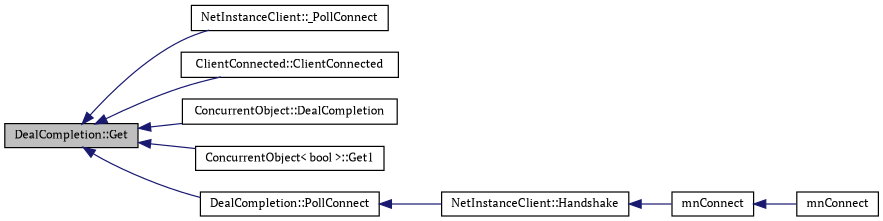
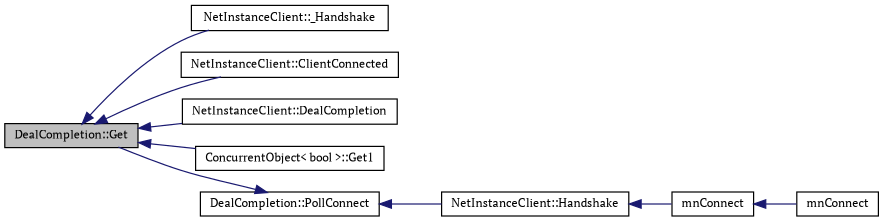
  digraph {
    fontname="PT Serif"
    rankdir=LR
    node [color=black fillcolor=white fontname="PT Serif" fontsize=10 shape=record style=filled]
    edge [color=midnightblue dir=back fontname="PT Serif" fontsize=10 labelfontname=FreeSans labelfontsize=10 style=solid]
    n1 [fillcolor=grey75 fontcolor=black height=0.2 label="DealCompletion::Get" width=0.4]
-   n2 [height=0.2 label="NetInstanceClient::_PollConnect" width=0.4]
-   n3 [height=0.2 label="ClientConnected::ClientConnected" width=0.4]
-   n4 [height=0.2 label="ConcurrentObject::DealCompletion" width=0.4]
+   n2 [height=0.2 label="NetInstanceClient::_Handshake" width=0.4]
+   n3 [height=0.2 label="NetInstanceClient::ClientConnected" width=0.4]
+   n4 [height=0.2 label="NetInstanceClient::DealCompletion" width=0.4]
    n5 [height=0.2 label="ConcurrentObject\< bool \>::Get1" width=0.4]
    n6 [height=0.2 label="DealCompletion::PollConnect" width=0.4]
    n7 [height=0.2 label="NetInstanceClient::Handshake" width=0.4]
    n8 [height=0.2 label=mnConnect width=0.4]
    n9 [height=0.2 label=mnConnect width=0.4]
    n1 -> n2
    n1 -> n3
    n1 -> n4
    n1 -> n5
-   n1 -> n6
+   n6 -> n1
    n6 -> n7
    n7 -> n8
    n8 -> n9
  }
